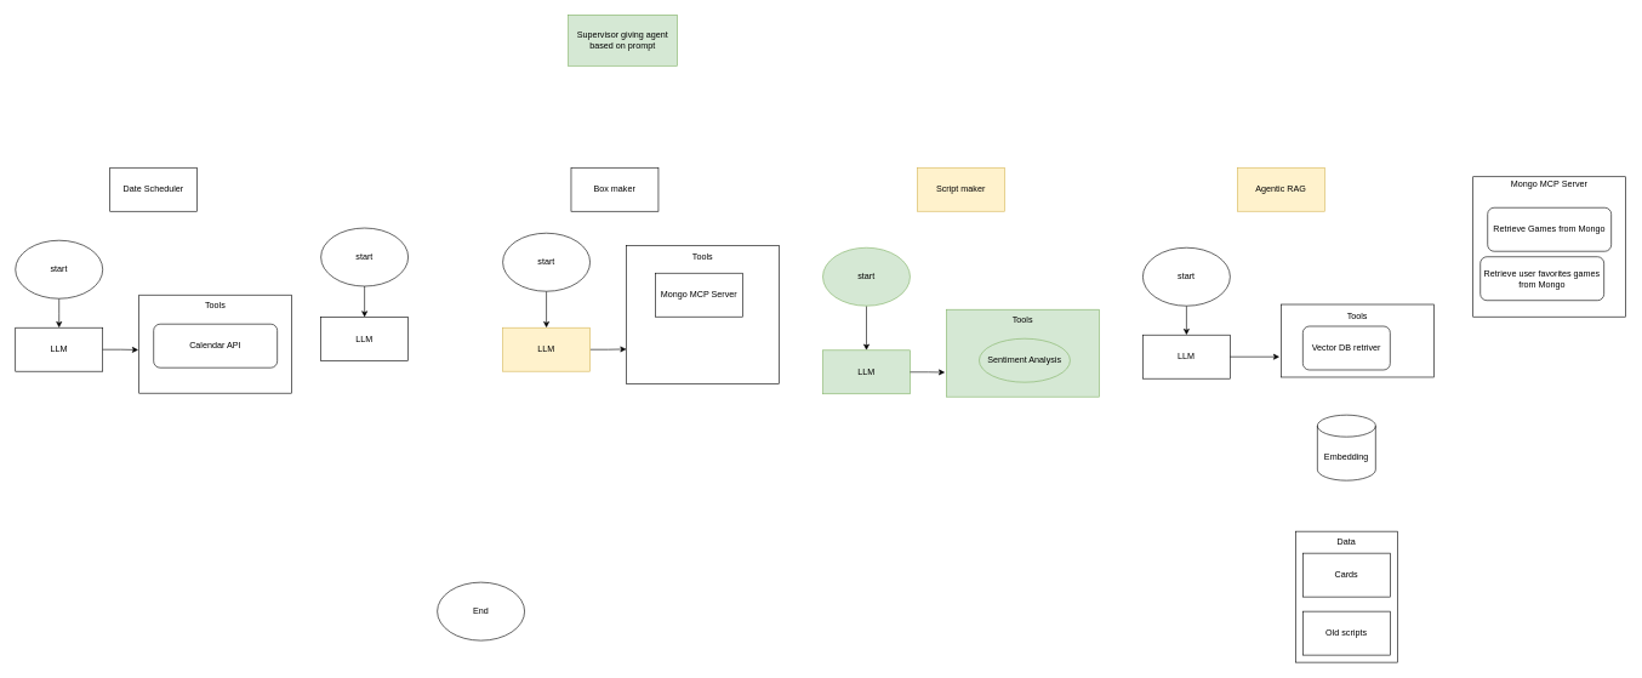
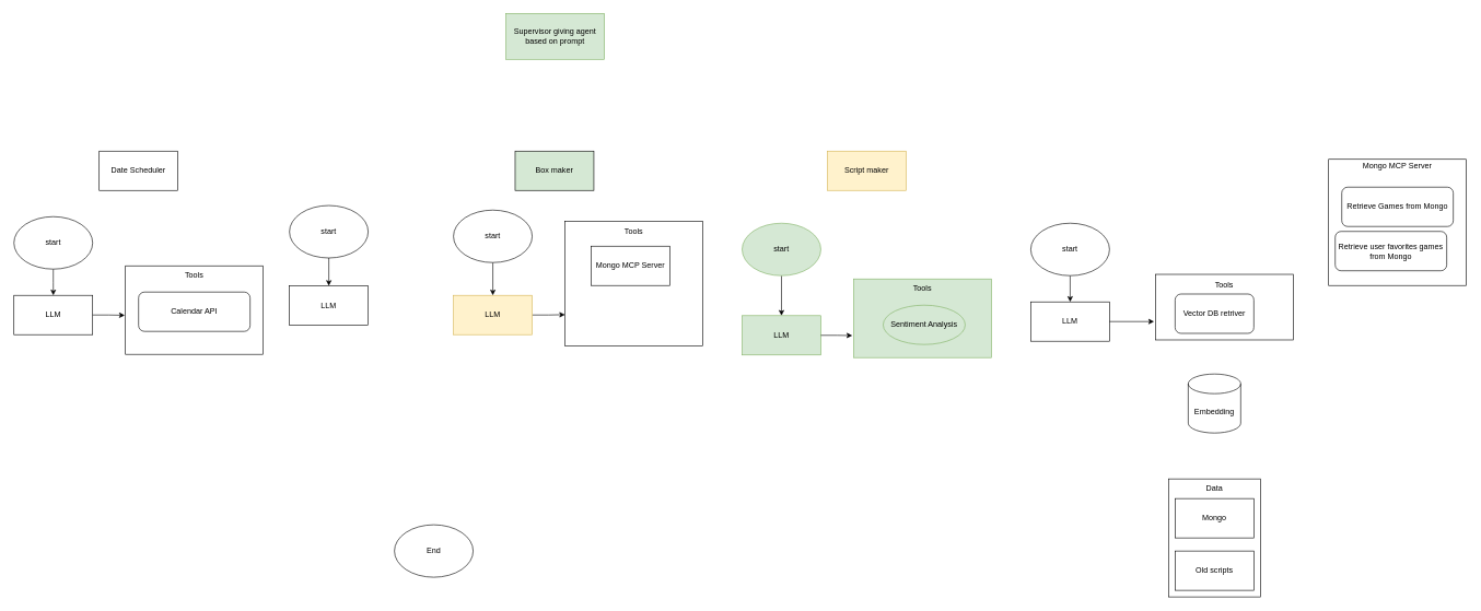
  <mxCell id="0" />
  <mxCell id="1" parent="0" />
  <mxCell id="2" value="" style="rounded=0;whiteSpace=wrap;html=1;" vertex="1" parent="1"><mxGeometry x="1780" y="730" width="140" height="180" as="geometry" /></mxCell>
  <mxCell id="3" value="" style="rounded=0;whiteSpace=wrap;html=1;" vertex="1" parent="1"><mxGeometry x="2024" y="242.5" width="210" height="192.5" as="geometry" /></mxCell>
  <mxCell id="4" value="" style="rounded=0;whiteSpace=wrap;html=1;fillColor=#d5e8d4;strokeColor=#82b366;" parent="1" vertex="1"><mxGeometry x="1300" y="425" width="210" height="120" as="geometry" /></mxCell>
- <mxCell id="5" value="Supervisor giving agent based on prompt" style="rounded=0;whiteSpace=wrap;html=1;fillColor=#d5e8d4;strokeColor=#82b366;" parent="1" vertex="1"><mxGeometry x="780" y="20" width="150" height="70" as="geometry" /></mxCell>
+ <mxCell id="5" value="Supervisor giving agent based on prompt" style="rounded=0;whiteSpace=wrap;html=1;fillColor=#d5e8d4;strokeColor=#82b366;" parent="1" vertex="1"><mxGeometry x="770" y="20" width="150" height="70" as="geometry" /></mxCell>
  <mxCell id="6" value="Script maker" style="rounded=0;whiteSpace=wrap;html=1;fillColor=#fff2cc;strokeColor=#d6b656;" parent="1" vertex="1"><mxGeometry x="1260" y="230" width="120" height="60" as="geometry" /></mxCell>
  <mxCell id="7" value="Date Scheduler" style="rounded=0;whiteSpace=wrap;html=1;" parent="1" vertex="1"><mxGeometry x="150" y="230" width="120" height="60" as="geometry" /></mxCell>
- <mxCell id="8" value="Box maker" style="rounded=0;whiteSpace=wrap;html=1;" parent="1" vertex="1"><mxGeometry x="784" y="230" width="120" height="60" as="geometry" /></mxCell>
+ <mxCell id="8" value="Box maker" style="rounded=0;whiteSpace=wrap;html=1;fillColor=#d5e8d4;" parent="1" vertex="1"><mxGeometry x="784" y="230" width="120" height="60" as="geometry" /></mxCell>
  <mxCell id="9" value="LLM" style="rounded=0;whiteSpace=wrap;html=1;fillColor=#d5e8d4;strokeColor=#82b366;" parent="1" vertex="1"><mxGeometry x="1130" y="481" width="120" height="60" as="geometry" /></mxCell>
  <mxCell id="10" value="" style="edgeStyle=orthogonalEdgeStyle;rounded=0;orthogonalLoop=1;jettySize=auto;html=1;entryX=0.5;entryY=0;entryDx=0;entryDy=0;" parent="1" source="11" target="9" edge="1"><mxGeometry relative="1" as="geometry"><mxPoint x="1190" y="470" as="targetPoint" /></mxGeometry></mxCell>
  <mxCell id="11" value="start" style="ellipse;whiteSpace=wrap;html=1;fillColor=#d5e8d4;strokeColor=#82b366;" parent="1" vertex="1"><mxGeometry x="1130" y="340" width="120" height="80" as="geometry" /></mxCell>
  <mxCell id="12" value="Sentiment Analysis" style="ellipse;whiteSpace=wrap;html=1;fillColor=#d5e8d4;strokeColor=#82b366;" parent="1" vertex="1"><mxGeometry x="1345" y="465" width="125" height="60" as="geometry" /></mxCell>
  <mxCell id="13" value="Tools" style="text;html=1;align=center;verticalAlign=middle;whiteSpace=wrap;rounded=0;" parent="1" vertex="1"><mxGeometry x="1375" y="425" width="60" height="30" as="geometry" /></mxCell>
  <mxCell id="14" style="edgeStyle=orthogonalEdgeStyle;rounded=0;orthogonalLoop=1;jettySize=auto;html=1;entryX=-0.01;entryY=0.72;entryDx=0;entryDy=0;entryPerimeter=0;" parent="1" source="9" target="4" edge="1"><mxGeometry relative="1" as="geometry" /></mxCell>
  <mxCell id="15" value="End" style="ellipse;whiteSpace=wrap;html=1;" parent="1" vertex="1"><mxGeometry x="600" y="800" width="120" height="80" as="geometry" /></mxCell>
  <mxCell id="16" style="edgeStyle=orthogonalEdgeStyle;rounded=0;orthogonalLoop=1;jettySize=auto;html=1;entryX=0;entryY=0.75;entryDx=0;entryDy=0;" edge="1" parent="1" source="17" target="20"><mxGeometry relative="1" as="geometry" /></mxCell>
  <mxCell id="17" value="LLM" style="rounded=0;whiteSpace=wrap;html=1;fillColor=#fff2cc;strokeColor=#d6b656;" parent="1" vertex="1"><mxGeometry x="690" y="450" width="120" height="60" as="geometry" /></mxCell>
  <mxCell id="18" value="" style="edgeStyle=orthogonalEdgeStyle;rounded=0;orthogonalLoop=1;jettySize=auto;html=1;entryX=0.5;entryY=0;entryDx=0;entryDy=0;" parent="1" source="19" target="17" edge="1"><mxGeometry relative="1" as="geometry"><mxPoint x="750" y="440" as="targetPoint" /></mxGeometry></mxCell>
  <mxCell id="19" value="start" style="ellipse;whiteSpace=wrap;html=1;" parent="1" vertex="1"><mxGeometry x="690" y="320" width="120" height="80" as="geometry" /></mxCell>
  <mxCell id="20" value="" style="rounded=0;whiteSpace=wrap;html=1;" parent="1" vertex="1"><mxGeometry x="860" y="337" width="210" height="190" as="geometry" /></mxCell>
  <mxCell id="21" value="Tools" style="text;html=1;align=center;verticalAlign=middle;whiteSpace=wrap;rounded=0;" parent="1" vertex="1"><mxGeometry x="935" y="337" width="60" height="30" as="geometry" /></mxCell>
  <mxCell id="22" value="Retrieve Games from Mongo" style="rounded=1;whiteSpace=wrap;html=1;" parent="1" vertex="1"><mxGeometry x="2044" y="285" width="170" height="60" as="geometry" /></mxCell>
  <mxCell id="23" value="Retrieve user favorites games from Mongo" style="rounded=1;whiteSpace=wrap;html=1;" parent="1" vertex="1"><mxGeometry x="2034" y="352.5" width="170" height="60" as="geometry" /></mxCell>
  <mxCell id="24" value="LLM" style="rounded=0;whiteSpace=wrap;html=1;" parent="1" vertex="1"><mxGeometry x="440" y="435.5" width="120" height="60" as="geometry" /></mxCell>
  <mxCell id="25" value="" style="edgeStyle=orthogonalEdgeStyle;rounded=0;orthogonalLoop=1;jettySize=auto;html=1;entryX=0.5;entryY=0;entryDx=0;entryDy=0;" parent="1" source="26" target="24" edge="1"><mxGeometry relative="1" as="geometry"><mxPoint x="500" y="423" as="targetPoint" /></mxGeometry></mxCell>
  <mxCell id="26" value="start" style="ellipse;whiteSpace=wrap;html=1;" parent="1" vertex="1"><mxGeometry x="440" y="313" width="120" height="80" as="geometry" /></mxCell>
  <mxCell id="27" value="LLM" style="rounded=0;whiteSpace=wrap;html=1;" parent="1" vertex="1"><mxGeometry x="20" y="450" width="120" height="60" as="geometry" /></mxCell>
  <mxCell id="28" value="" style="edgeStyle=orthogonalEdgeStyle;rounded=0;orthogonalLoop=1;jettySize=auto;html=1;" parent="1" source="29" edge="1"><mxGeometry relative="1" as="geometry"><mxPoint x="80" y="450" as="targetPoint" /></mxGeometry></mxCell>
  <mxCell id="29" value="start" style="ellipse;whiteSpace=wrap;html=1;" parent="1" vertex="1"><mxGeometry x="20" y="330" width="120" height="80" as="geometry" /></mxCell>
  <mxCell id="30" value="" style="rounded=0;whiteSpace=wrap;html=1;" parent="1" vertex="1"><mxGeometry x="190" y="405" width="210" height="135" as="geometry" /></mxCell>
  <mxCell id="31" value="Tools" style="text;html=1;align=center;verticalAlign=middle;whiteSpace=wrap;rounded=0;" parent="1" vertex="1"><mxGeometry x="265" y="405" width="60" height="30" as="geometry" /></mxCell>
  <mxCell id="32" value="Calendar API" style="rounded=1;whiteSpace=wrap;html=1;" parent="1" vertex="1"><mxGeometry x="210" y="445" width="170" height="60" as="geometry" /></mxCell>
  <mxCell id="33" style="edgeStyle=orthogonalEdgeStyle;rounded=0;orthogonalLoop=1;jettySize=auto;html=1;entryX=-0.005;entryY=0.559;entryDx=0;entryDy=0;entryPerimeter=0;" parent="1" source="27" target="30" edge="1"><mxGeometry relative="1" as="geometry" /></mxCell>
  <mxCell id="34" value="" style="rounded=0;whiteSpace=wrap;html=1;" vertex="1" parent="1"><mxGeometry x="1760" y="418" width="210" height="100" as="geometry" /></mxCell>
- <mxCell id="35" value="Agentic RAG" style="rounded=0;whiteSpace=wrap;html=1;fillColor=#fff2cc;strokeColor=#d6b656;" vertex="1" parent="1"><mxGeometry x="1700" y="230" width="120" height="60" as="geometry" /></mxCell>
  <mxCell id="36" value="LLM" style="rounded=0;whiteSpace=wrap;html=1;" vertex="1" parent="1"><mxGeometry x="1570" y="460" width="120" height="60" as="geometry" /></mxCell>
  <mxCell id="37" value="" style="edgeStyle=orthogonalEdgeStyle;rounded=0;orthogonalLoop=1;jettySize=auto;html=1;entryX=0.5;entryY=0;entryDx=0;entryDy=0;" edge="1" parent="1" source="38" target="36"><mxGeometry relative="1" as="geometry"><mxPoint x="1630" y="470" as="targetPoint" /></mxGeometry></mxCell>
  <mxCell id="38" value="start" style="ellipse;whiteSpace=wrap;html=1;" vertex="1" parent="1"><mxGeometry x="1570" y="340" width="120" height="80" as="geometry" /></mxCell>
  <mxCell id="39" value="Vector DB retriver" style="rounded=1;whiteSpace=wrap;html=1;" vertex="1" parent="1"><mxGeometry x="1790" y="448" width="120" height="60" as="geometry" /></mxCell>
  <mxCell id="40" value="Tools" style="text;html=1;align=center;verticalAlign=middle;whiteSpace=wrap;rounded=0;" vertex="1" parent="1"><mxGeometry x="1835" y="420" width="60" height="30" as="geometry" /></mxCell>
  <mxCell id="41" style="edgeStyle=orthogonalEdgeStyle;rounded=0;orthogonalLoop=1;jettySize=auto;html=1;entryX=-0.01;entryY=0.72;entryDx=0;entryDy=0;entryPerimeter=0;" edge="1" parent="1" source="36" target="34"><mxGeometry relative="1" as="geometry" /></mxCell>
  <mxCell id="42" value="Mongo MCP Server" style="rounded=0;whiteSpace=wrap;html=1;" vertex="1" parent="1"><mxGeometry x="900" y="375" width="120" height="60" as="geometry" /></mxCell>
  <mxCell id="43" value="Mongo MCP Server" style="text;html=1;align=center;verticalAlign=middle;whiteSpace=wrap;rounded=0;" vertex="1" parent="1"><mxGeometry x="2064" y="242.5" width="130" height="20" as="geometry" /></mxCell>
- <mxCell id="44" value="Cards" style="rounded=0;whiteSpace=wrap;html=1;" vertex="1" parent="1"><mxGeometry x="1790" y="760" width="120" height="60" as="geometry" /></mxCell>
+ <mxCell id="44" value="Mongo" style="rounded=0;whiteSpace=wrap;html=1;" vertex="1" parent="1"><mxGeometry x="1790" y="760" width="120" height="60" as="geometry" /></mxCell>
  <mxCell id="45" value="Old scripts" style="rounded=0;whiteSpace=wrap;html=1;" vertex="1" parent="1"><mxGeometry x="1790" y="840" width="120" height="60" as="geometry" /></mxCell>
  <mxCell id="46" value="Data" style="text;html=1;align=center;verticalAlign=middle;whiteSpace=wrap;rounded=0;" vertex="1" parent="1"><mxGeometry x="1820" y="730" width="60" height="30" as="geometry" /></mxCell>
  <mxCell id="47" value="Embedding" style="shape=cylinder3;whiteSpace=wrap;html=1;boundedLbl=1;backgroundOutline=1;size=15;" vertex="1" parent="1"><mxGeometry x="1810" y="570" width="80" height="90" as="geometry" /></mxCell>
